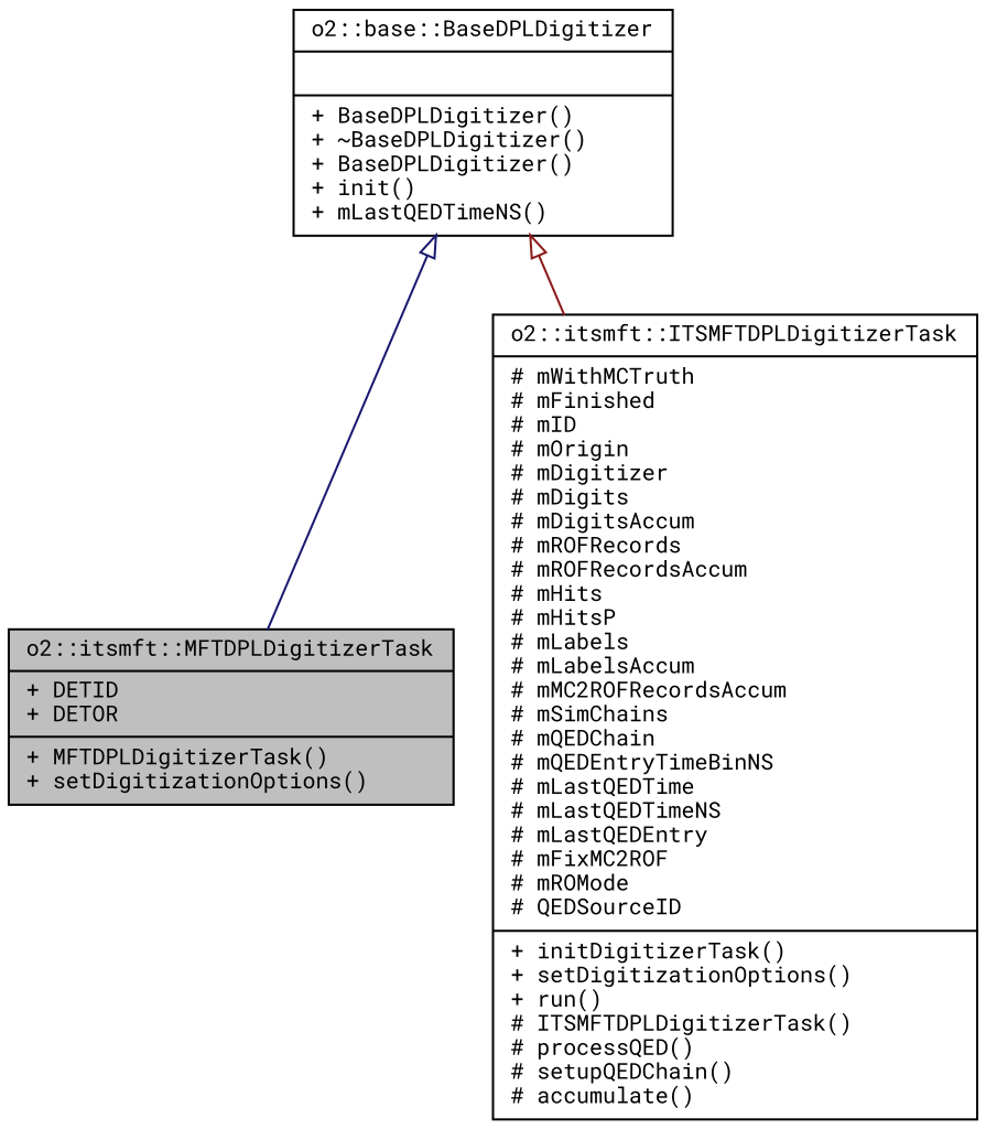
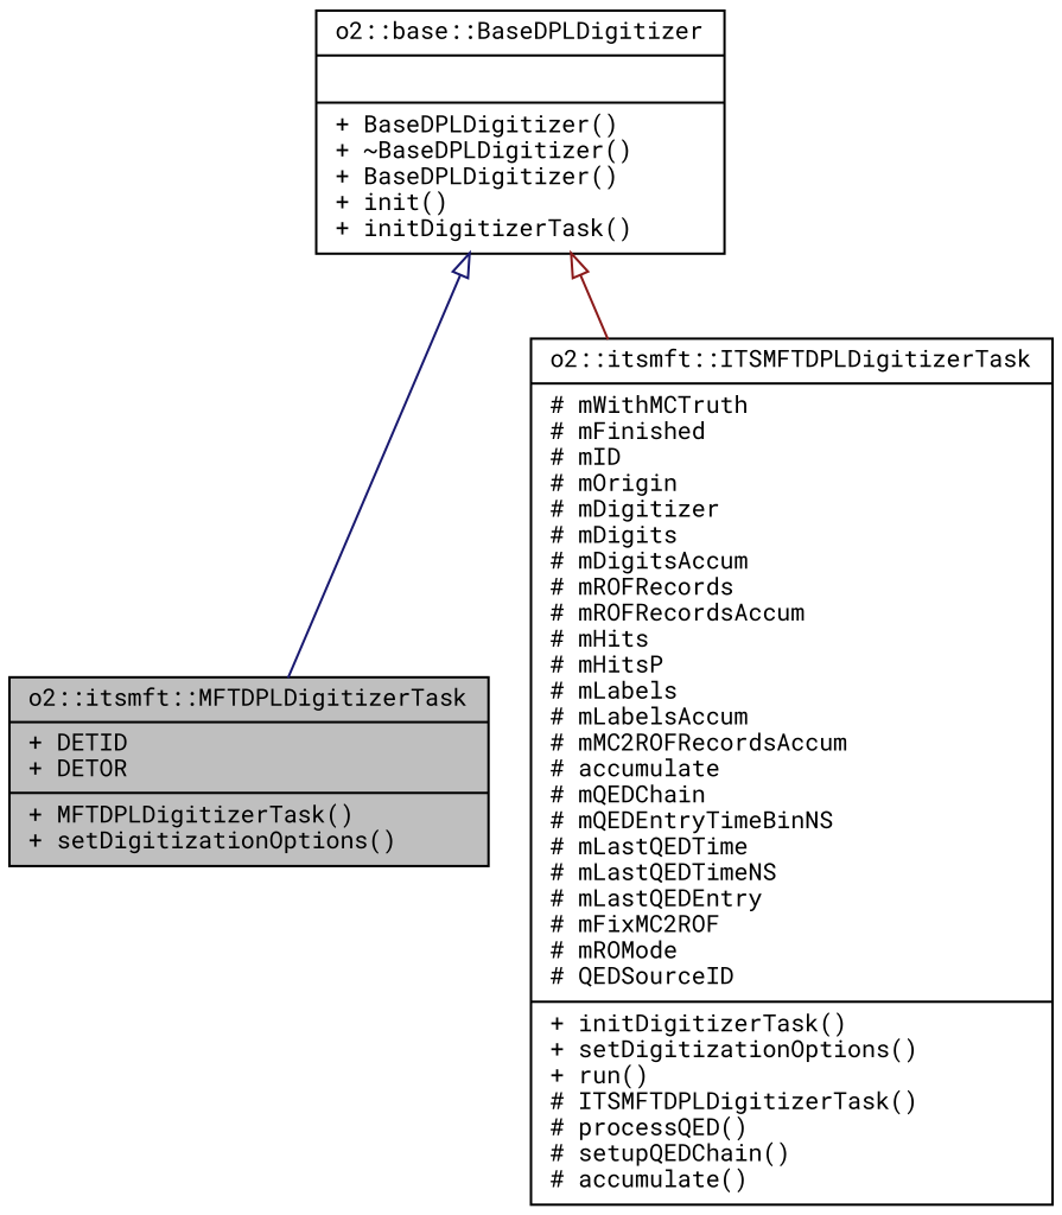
  digraph {
    fontname="Roboto Mono"
    node [color=black fontname="Roboto Mono" fontsize=10 shape=record]
    edge [arrowtail=onormal dir=back fontname="Roboto Mono" fontsize=10 labelfontname=Helvetica labelfontsize=10 style=solid]
    n1 [fillcolor=grey75 fontcolor=black height=0.2 label="{o2::itsmft::MFTDPLDigitizerTask\n|+ DETID\l+ DETOR\l|+ MFTDPLDigitizerTask()\l+ setDigitizationOptions()\l}" style=filled width=0.4]
-   n2 [height=0.2 label="{o2::itsmft::ITSMFTDPLDigitizerTask\n|# mWithMCTruth\l# mFinished\l# mID\l# mOrigin\l# mDigitizer\l# mDigits\l# mDigitsAccum\l# mROFRecords\l# mROFRecordsAccum\l# mHits\l# mHitsP\l# mLabels\l# mLabelsAccum\l# mMC2ROFRecordsAccum\l# mSimChains\l# mQEDChain\l# mQEDEntryTimeBinNS\l# mLastQEDTime\l# mLastQEDTimeNS\l# mLastQEDEntry\l# mFixMC2ROF\l# mROMode\l# QEDSourceID\l|+ initDigitizerTask()\l+ setDigitizationOptions()\l+ run()\l# ITSMFTDPLDigitizerTask()\l# processQED()\l# setupQEDChain()\l# accumulate()\l}" width=0.4]
-   n3 [height=0.2 label="{o2::base::BaseDPLDigitizer\n||+ BaseDPLDigitizer()\l+ ~BaseDPLDigitizer()\l+ BaseDPLDigitizer()\l+ init()\l+ mLastQEDTimeNS()\l}" width=0.4]
+   n2 [height=0.2 label="{o2::itsmft::ITSMFTDPLDigitizerTask\n|# mWithMCTruth\l# mFinished\l# mID\l# mOrigin\l# mDigitizer\l# mDigits\l# mDigitsAccum\l# mROFRecords\l# mROFRecordsAccum\l# mHits\l# mHitsP\l# mLabels\l# mLabelsAccum\l# mMC2ROFRecordsAccum\l# accumulate\l# mQEDChain\l# mQEDEntryTimeBinNS\l# mLastQEDTime\l# mLastQEDTimeNS\l# mLastQEDEntry\l# mFixMC2ROF\l# mROMode\l# QEDSourceID\l|+ initDigitizerTask()\l+ setDigitizationOptions()\l+ run()\l# ITSMFTDPLDigitizerTask()\l# processQED()\l# setupQEDChain()\l# accumulate()\l}" width=0.4]
+   n3 [height=0.2 label="{o2::base::BaseDPLDigitizer\n||+ BaseDPLDigitizer()\l+ ~BaseDPLDigitizer()\l+ BaseDPLDigitizer()\l+ init()\l+ initDigitizerTask()\l}" width=0.4]
    n3 -> n1 [color=midnightblue]
    n3 -> n2 [color=firebrick4]
  }
